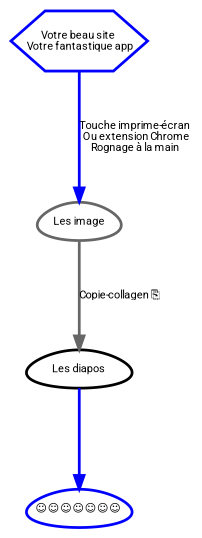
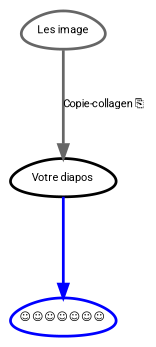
  digraph {
    rankdir=TB
    node [color=blue fixedsize=true fontname=Roboto fontsize=4 shape=egg]
    edge [arrowsize=.5 color=blue fontname=Roboto fontsize=4 weight=2.]
-   n1 [height=0.3 label="Votre beau site\n Votre fantastique app" shape=hexagon width=0.7]
    n2 [color=gray40 height=0.2 label="Les image" width=0.4]
-   n3 [color=black height=0.2 label="Les diapos" width=0.5]
+   n3 [color=black height=0.2 label="Votre diapos" width=0.5]
    n4 [height=0.2 label="&#9786;&#9786;&#9786;&#9786;&#9786;&#9786;&#9786;" width=0.5]
-   n1 -> n2 [label="Touche imprime-écran\n Ou extension Chrome\n Rognage à la main" weight=.2]
    n2 -> n3 [color=gray40 label="Copie-collagen &#9112;"]
    n3 -> n4
  }
